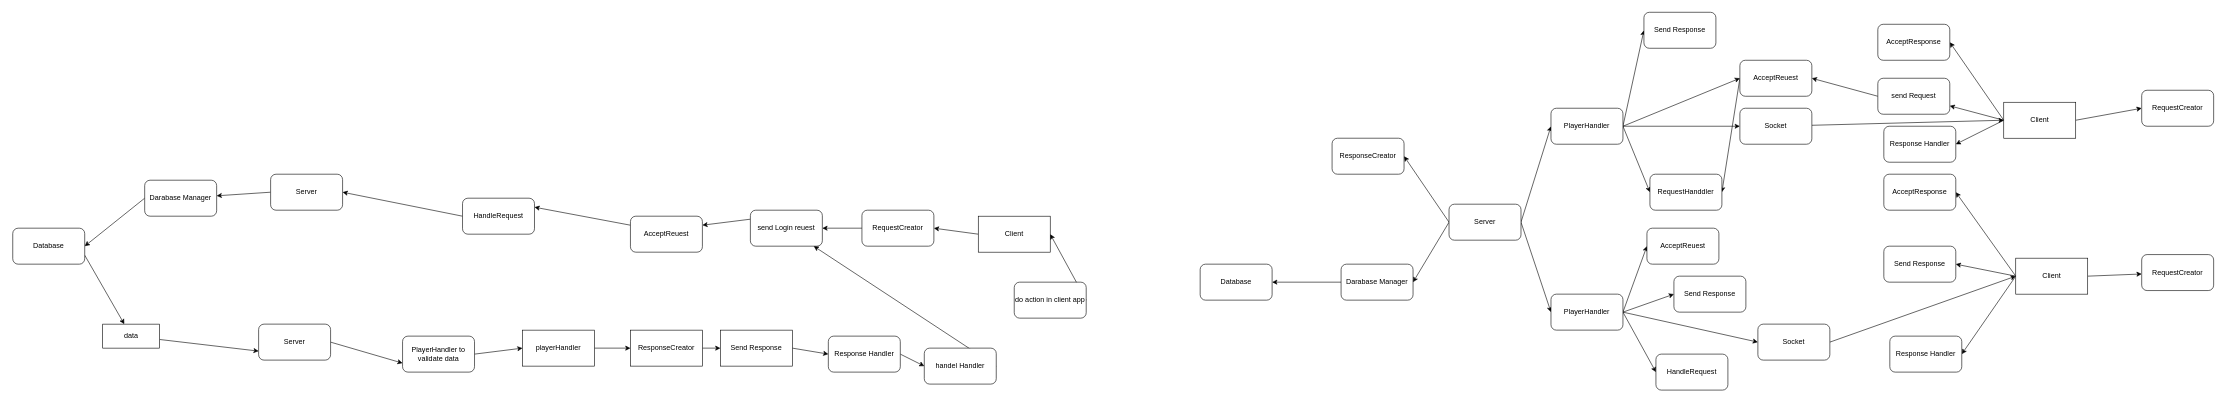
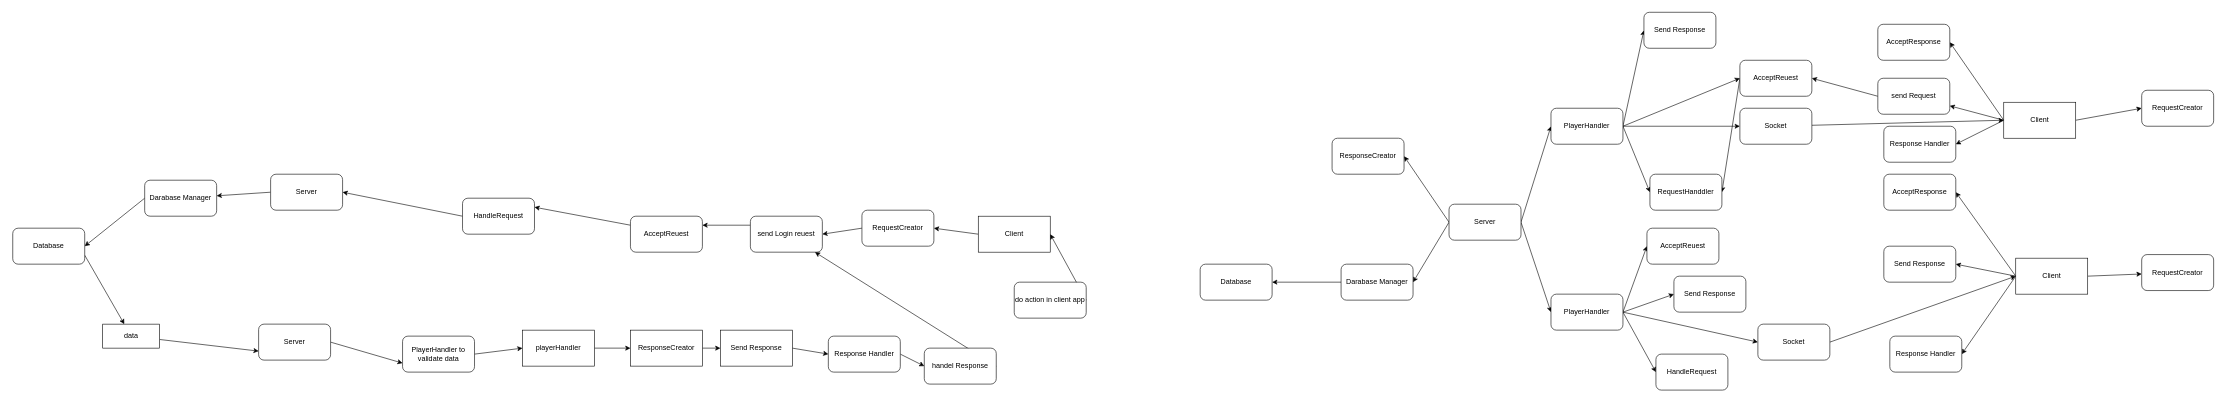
  <mxCell id="0" />
  <mxCell id="1" parent="0" />
  <mxCell id="2" style="edgeStyle=orthogonalEdgeStyle;rounded=0;orthogonalLoop=1;jettySize=auto;html=1;exitX=0;exitY=0.5;exitDx=0;exitDy=0;" parent="1" source="3" target="4" edge="1"><mxGeometry relative="1" as="geometry" /></mxCell>
  <mxCell id="3" value="Darabase Manager" style="rounded=1;whiteSpace=wrap;html=1;" parent="1" vertex="1"><mxGeometry x="2235" y="440" width="120" height="60" as="geometry" /></mxCell>
  <mxCell id="4" value="Database" style="rounded=1;whiteSpace=wrap;html=1;" parent="1" vertex="1"><mxGeometry x="2000" y="440" width="120" height="60" as="geometry" /></mxCell>
  <mxCell id="5" style="edgeStyle=none;rounded=0;orthogonalLoop=1;jettySize=auto;html=1;exitX=0;exitY=0.5;exitDx=0;exitDy=0;entryX=1;entryY=0.5;entryDx=0;entryDy=0;" parent="1" source="9" target="10" edge="1"><mxGeometry relative="1" as="geometry" /></mxCell>
  <mxCell id="6" style="edgeStyle=none;rounded=0;orthogonalLoop=1;jettySize=auto;html=1;exitX=0;exitY=0.5;exitDx=0;exitDy=0;entryX=1;entryY=0.5;entryDx=0;entryDy=0;" parent="1" source="9" target="11" edge="1"><mxGeometry relative="1" as="geometry" /></mxCell>
  <mxCell id="7" style="edgeStyle=none;rounded=0;orthogonalLoop=1;jettySize=auto;html=1;exitX=0;exitY=0.5;exitDx=0;exitDy=0;" parent="1" source="9" target="42" edge="1"><mxGeometry relative="1" as="geometry" /></mxCell>
  <mxCell id="8" style="edgeStyle=none;rounded=0;orthogonalLoop=1;jettySize=auto;html=1;exitX=1;exitY=0.5;exitDx=0;exitDy=0;entryX=0;entryY=0.5;entryDx=0;entryDy=0;" parent="1" source="9" target="48" edge="1"><mxGeometry relative="1" as="geometry" /></mxCell>
  <mxCell id="9" value="Client&lt;br&gt;" style="rounded=0;whiteSpace=wrap;html=1;" parent="1" vertex="1"><mxGeometry x="3340" y="170" width="120" height="60" as="geometry" /></mxCell>
  <mxCell id="10" value="AcceptResponse" style="rounded=1;whiteSpace=wrap;html=1;" parent="1" vertex="1"><mxGeometry x="3130" y="40" width="120" height="60" as="geometry" /></mxCell>
  <mxCell id="11" value="Response Handler" style="rounded=1;whiteSpace=wrap;html=1;" parent="1" vertex="1"><mxGeometry x="3140" y="210" width="120" height="60" as="geometry" /></mxCell>
  <mxCell id="12" style="edgeStyle=none;rounded=0;orthogonalLoop=1;jettySize=auto;html=1;exitX=1;exitY=0.5;exitDx=0;exitDy=0;entryX=0;entryY=0.5;entryDx=0;entryDy=0;" parent="1" source="16" target="28" edge="1"><mxGeometry relative="1" as="geometry" /></mxCell>
  <mxCell id="13" style="edgeStyle=none;rounded=0;orthogonalLoop=1;jettySize=auto;html=1;exitX=0;exitY=0.5;exitDx=0;exitDy=0;entryX=1;entryY=0.5;entryDx=0;entryDy=0;" parent="1" source="16" target="3" edge="1"><mxGeometry relative="1" as="geometry" /></mxCell>
  <mxCell id="14" style="edgeStyle=none;rounded=0;orthogonalLoop=1;jettySize=auto;html=1;exitX=1;exitY=0.5;exitDx=0;exitDy=0;entryX=0;entryY=0.5;entryDx=0;entryDy=0;" parent="1" source="16" target="37" edge="1"><mxGeometry relative="1" as="geometry" /></mxCell>
  <mxCell id="15" style="edgeStyle=none;rounded=0;orthogonalLoop=1;jettySize=auto;html=1;exitX=0;exitY=0.5;exitDx=0;exitDy=0;entryX=1;entryY=0.5;entryDx=0;entryDy=0;" parent="1" source="16" target="50" edge="1"><mxGeometry relative="1" as="geometry" /></mxCell>
  <mxCell id="16" value="Server" style="rounded=1;whiteSpace=wrap;html=1;" parent="1" vertex="1"><mxGeometry x="2415" y="340" width="120" height="60" as="geometry" /></mxCell>
  <mxCell id="17" style="edgeStyle=none;rounded=0;orthogonalLoop=1;jettySize=auto;html=1;exitX=0;exitY=0.5;exitDx=0;exitDy=0;entryX=1;entryY=0.5;entryDx=0;entryDy=0;" parent="1" source="21" target="22" edge="1"><mxGeometry relative="1" as="geometry" /></mxCell>
  <mxCell id="18" style="edgeStyle=none;rounded=0;orthogonalLoop=1;jettySize=auto;html=1;exitX=0;exitY=0.5;exitDx=0;exitDy=0;entryX=1;entryY=0.5;entryDx=0;entryDy=0;" parent="1" source="21" target="23" edge="1"><mxGeometry relative="1" as="geometry" /></mxCell>
  <mxCell id="19" style="edgeStyle=none;rounded=0;orthogonalLoop=1;jettySize=auto;html=1;exitX=0;exitY=0.5;exitDx=0;exitDy=0;entryX=1;entryY=0.5;entryDx=0;entryDy=0;" parent="1" source="21" target="43" edge="1"><mxGeometry relative="1" as="geometry" /></mxCell>
  <mxCell id="20" style="edgeStyle=none;rounded=0;orthogonalLoop=1;jettySize=auto;html=1;exitX=1;exitY=0.5;exitDx=0;exitDy=0;" parent="1" source="21" target="49" edge="1"><mxGeometry relative="1" as="geometry" /></mxCell>
  <mxCell id="21" value="Client&lt;br&gt;" style="rounded=0;whiteSpace=wrap;html=1;" parent="1" vertex="1"><mxGeometry x="3360" y="430" width="120" height="60" as="geometry" /></mxCell>
  <mxCell id="22" value="AcceptResponse" style="rounded=1;whiteSpace=wrap;html=1;" parent="1" vertex="1"><mxGeometry x="3140" y="290" width="120" height="60" as="geometry" /></mxCell>
  <mxCell id="23" value="Response Handler" style="rounded=1;whiteSpace=wrap;html=1;" parent="1" vertex="1"><mxGeometry x="3150" y="560" width="120" height="60" as="geometry" /></mxCell>
  <mxCell id="24" style="edgeStyle=none;rounded=0;orthogonalLoop=1;jettySize=auto;html=1;exitX=1;exitY=0.5;exitDx=0;exitDy=0;entryX=0;entryY=0.5;entryDx=0;entryDy=0;" parent="1" source="28" target="30" edge="1"><mxGeometry relative="1" as="geometry" /></mxCell>
  <mxCell id="25" style="edgeStyle=none;rounded=0;orthogonalLoop=1;jettySize=auto;html=1;exitX=1;exitY=0.5;exitDx=0;exitDy=0;entryX=0;entryY=0.5;entryDx=0;entryDy=0;" parent="1" source="28" target="31" edge="1"><mxGeometry relative="1" as="geometry" /></mxCell>
  <mxCell id="26" style="edgeStyle=none;rounded=0;orthogonalLoop=1;jettySize=auto;html=1;exitX=1;exitY=0.5;exitDx=0;exitDy=0;entryX=0;entryY=0.5;entryDx=0;entryDy=0;" parent="1" source="28" target="32" edge="1"><mxGeometry relative="1" as="geometry" /></mxCell>
  <mxCell id="27" style="edgeStyle=none;rounded=0;orthogonalLoop=1;jettySize=auto;html=1;exitX=1;exitY=0.5;exitDx=0;exitDy=0;entryX=0;entryY=0.5;entryDx=0;entryDy=0;" parent="1" source="28" target="45" edge="1"><mxGeometry relative="1" as="geometry" /></mxCell>
  <mxCell id="28" value="PlayerHandler" style="rounded=1;whiteSpace=wrap;html=1;" parent="1" vertex="1"><mxGeometry x="2585" y="180" width="120" height="60" as="geometry" /></mxCell>
  <mxCell id="29" style="edgeStyle=none;rounded=0;orthogonalLoop=1;jettySize=auto;html=1;exitX=0;exitY=0.5;exitDx=0;exitDy=0;entryX=1;entryY=0.5;entryDx=0;entryDy=0;" parent="1" source="30" target="31" edge="1"><mxGeometry relative="1" as="geometry" /></mxCell>
  <mxCell id="30" value="AcceptReuest" style="rounded=1;whiteSpace=wrap;html=1;" parent="1" vertex="1"><mxGeometry x="2900" y="100" width="120" height="60" as="geometry" /></mxCell>
  <mxCell id="31" value="RequestHanddler" style="rounded=1;whiteSpace=wrap;html=1;" parent="1" vertex="1"><mxGeometry x="2750" y="290" width="120" height="60" as="geometry" /></mxCell>
  <mxCell id="32" value="Send Response" style="rounded=1;whiteSpace=wrap;html=1;" parent="1" vertex="1"><mxGeometry x="2740" y="20" width="120" height="60" as="geometry" /></mxCell>
  <mxCell id="33" style="edgeStyle=none;rounded=0;orthogonalLoop=1;jettySize=auto;html=1;exitX=1;exitY=0.5;exitDx=0;exitDy=0;entryX=0;entryY=0.5;entryDx=0;entryDy=0;" parent="1" source="37" target="38" edge="1"><mxGeometry relative="1" as="geometry" /></mxCell>
  <mxCell id="34" style="edgeStyle=none;rounded=0;orthogonalLoop=1;jettySize=auto;html=1;exitX=1;exitY=0.5;exitDx=0;exitDy=0;entryX=0;entryY=0.5;entryDx=0;entryDy=0;" parent="1" source="37" target="39" edge="1"><mxGeometry relative="1" as="geometry" /></mxCell>
  <mxCell id="35" style="edgeStyle=none;rounded=0;orthogonalLoop=1;jettySize=auto;html=1;exitX=1;exitY=0.5;exitDx=0;exitDy=0;entryX=0;entryY=0.5;entryDx=0;entryDy=0;" parent="1" source="37" target="40" edge="1"><mxGeometry relative="1" as="geometry" /></mxCell>
  <mxCell id="36" style="edgeStyle=none;rounded=0;orthogonalLoop=1;jettySize=auto;html=1;exitX=1;exitY=0.5;exitDx=0;exitDy=0;entryX=0;entryY=0.5;entryDx=0;entryDy=0;" parent="1" source="37" target="47" edge="1"><mxGeometry relative="1" as="geometry" /></mxCell>
  <mxCell id="37" value="PlayerHandler" style="rounded=1;whiteSpace=wrap;html=1;" parent="1" vertex="1"><mxGeometry x="2585" y="490" width="120" height="60" as="geometry" /></mxCell>
  <mxCell id="38" value="AcceptReuest" style="rounded=1;whiteSpace=wrap;html=1;" parent="1" vertex="1"><mxGeometry x="2745" y="380" width="120" height="60" as="geometry" /></mxCell>
  <mxCell id="39" value="Send Response" style="rounded=1;whiteSpace=wrap;html=1;" parent="1" vertex="1"><mxGeometry x="2790" y="460" width="120" height="60" as="geometry" /></mxCell>
  <mxCell id="40" value="HandleRequest" style="rounded=1;whiteSpace=wrap;html=1;" parent="1" vertex="1"><mxGeometry x="2760" y="590" width="120" height="60" as="geometry" /></mxCell>
  <mxCell id="41" style="edgeStyle=none;rounded=0;orthogonalLoop=1;jettySize=auto;html=1;exitX=0;exitY=0.5;exitDx=0;exitDy=0;entryX=1;entryY=0.5;entryDx=0;entryDy=0;" parent="1" source="42" target="30" edge="1"><mxGeometry relative="1" as="geometry" /></mxCell>
  <mxCell id="42" value="send Request" style="rounded=1;whiteSpace=wrap;html=1;" parent="1" vertex="1"><mxGeometry x="3130" y="130" width="120" height="60" as="geometry" /></mxCell>
  <mxCell id="43" value="Send Response" style="rounded=1;whiteSpace=wrap;html=1;" parent="1" vertex="1"><mxGeometry x="3140" y="410" width="120" height="60" as="geometry" /></mxCell>
  <mxCell id="44" style="edgeStyle=none;rounded=0;orthogonalLoop=1;jettySize=auto;html=1;entryX=0;entryY=0.5;entryDx=0;entryDy=0;" parent="1" source="45" target="9" edge="1"><mxGeometry relative="1" as="geometry" /></mxCell>
  <mxCell id="45" value="Socket" style="rounded=1;whiteSpace=wrap;html=1;" parent="1" vertex="1"><mxGeometry x="2900" y="180" width="120" height="60" as="geometry" /></mxCell>
  <mxCell id="46" style="edgeStyle=none;rounded=0;orthogonalLoop=1;jettySize=auto;html=1;exitX=1;exitY=0.5;exitDx=0;exitDy=0;entryX=0;entryY=0.5;entryDx=0;entryDy=0;" parent="1" source="47" target="21" edge="1"><mxGeometry relative="1" as="geometry" /></mxCell>
  <mxCell id="47" value="Socket" style="rounded=1;whiteSpace=wrap;html=1;" parent="1" vertex="1"><mxGeometry x="2930" y="540" width="120" height="60" as="geometry" /></mxCell>
  <mxCell id="48" value="RequestCreator" style="rounded=1;whiteSpace=wrap;html=1;" parent="1" vertex="1"><mxGeometry x="3570" y="150" width="120" height="60" as="geometry" /></mxCell>
  <mxCell id="49" value="RequestCreator" style="rounded=1;whiteSpace=wrap;html=1;" parent="1" vertex="1"><mxGeometry x="3570" y="424" width="120" height="60" as="geometry" /></mxCell>
  <mxCell id="50" value="ResponseCreator" style="rounded=1;whiteSpace=wrap;html=1;" parent="1" vertex="1"><mxGeometry x="2220" y="230" width="120" height="60" as="geometry" /></mxCell>
  <mxCell id="51" style="edgeStyle=none;rounded=0;orthogonalLoop=1;jettySize=auto;html=1;exitX=0;exitY=0.5;exitDx=0;exitDy=0;entryX=1;entryY=0.5;entryDx=0;entryDy=0;" parent="1" source="52" target="60" edge="1"><mxGeometry relative="1" as="geometry" /></mxCell>
  <mxCell id="52" value="Client&lt;br&gt;" style="rounded=0;whiteSpace=wrap;html=1;" parent="1" vertex="1"><mxGeometry x="1630" y="360" width="120" height="60" as="geometry" /></mxCell>
  <mxCell id="53" style="edgeStyle=none;rounded=0;orthogonalLoop=1;jettySize=auto;html=1;exitX=0;exitY=0.25;exitDx=0;exitDy=0;entryX=1;entryY=0.25;entryDx=0;entryDy=0;" parent="1" source="54" target="56" edge="1"><mxGeometry relative="1" as="geometry" /></mxCell>
- <mxCell id="54" value="send Login reuest" style="rounded=1;whiteSpace=wrap;html=1;" parent="1" vertex="1"><mxGeometry x="1250" y="350" width="120" height="60" as="geometry" /></mxCell>
+ <mxCell id="54" value="send Login reuest" style="rounded=1;whiteSpace=wrap;html=1;" parent="1" vertex="1"><mxGeometry x="1250" y="360" width="120" height="60" as="geometry" /></mxCell>
  <mxCell id="55" style="edgeStyle=none;rounded=0;orthogonalLoop=1;jettySize=auto;html=1;exitX=0;exitY=0.25;exitDx=0;exitDy=0;entryX=1;entryY=0.25;entryDx=0;entryDy=0;" parent="1" source="56" target="58" edge="1"><mxGeometry relative="1" as="geometry" /></mxCell>
  <mxCell id="56" value="AcceptReuest" style="rounded=1;whiteSpace=wrap;html=1;" parent="1" vertex="1"><mxGeometry x="1050" y="360" width="120" height="60" as="geometry" /></mxCell>
  <mxCell id="57" style="edgeStyle=none;rounded=0;orthogonalLoop=1;jettySize=auto;html=1;exitX=0;exitY=0.5;exitDx=0;exitDy=0;entryX=1;entryY=0.5;entryDx=0;entryDy=0;" parent="1" source="58" target="62" edge="1"><mxGeometry relative="1" as="geometry" /></mxCell>
  <mxCell id="58" value="HandleRequest" style="rounded=1;whiteSpace=wrap;html=1;" parent="1" vertex="1"><mxGeometry x="770" y="330" width="120" height="60" as="geometry" /></mxCell>
  <mxCell id="59" style="edgeStyle=none;rounded=0;orthogonalLoop=1;jettySize=auto;html=1;exitX=0;exitY=0.5;exitDx=0;exitDy=0;entryX=1;entryY=0.5;entryDx=0;entryDy=0;" parent="1" source="60" target="54" edge="1"><mxGeometry relative="1" as="geometry" /></mxCell>
  <mxCell id="60" value="RequestCreator" style="rounded=1;whiteSpace=wrap;html=1;" parent="1" vertex="1"><mxGeometry x="1436" y="350" width="120" height="60" as="geometry" /></mxCell>
  <mxCell id="61" style="edgeStyle=none;rounded=0;orthogonalLoop=1;jettySize=auto;html=1;exitX=0;exitY=0.5;exitDx=0;exitDy=0;" parent="1" source="62" target="64" edge="1"><mxGeometry relative="1" as="geometry" /></mxCell>
  <mxCell id="62" value="Server" style="rounded=1;whiteSpace=wrap;html=1;" parent="1" vertex="1"><mxGeometry x="450" y="290" width="120" height="60" as="geometry" /></mxCell>
  <mxCell id="63" style="edgeStyle=none;rounded=0;orthogonalLoop=1;jettySize=auto;html=1;exitX=0;exitY=0.5;exitDx=0;exitDy=0;entryX=1;entryY=0.5;entryDx=0;entryDy=0;" parent="1" source="64" target="66" edge="1"><mxGeometry relative="1" as="geometry" /></mxCell>
  <mxCell id="64" value="Darabase Manager" style="rounded=1;whiteSpace=wrap;html=1;" parent="1" vertex="1"><mxGeometry x="240" y="300" width="120" height="60" as="geometry" /></mxCell>
  <mxCell id="65" style="edgeStyle=none;rounded=0;orthogonalLoop=1;jettySize=auto;html=1;exitX=1;exitY=0.75;exitDx=0;exitDy=0;" parent="1" source="66" target="68" edge="1"><mxGeometry relative="1" as="geometry"><mxPoint x="160" y="450" as="targetPoint" /></mxGeometry></mxCell>
  <mxCell id="66" value="Database" style="rounded=1;whiteSpace=wrap;html=1;" parent="1" vertex="1"><mxGeometry x="20" y="380" width="120" height="60" as="geometry" /></mxCell>
  <mxCell id="67" style="edgeStyle=none;rounded=0;orthogonalLoop=1;jettySize=auto;html=1;entryX=0;entryY=0.75;entryDx=0;entryDy=0;" parent="1" source="68" target="72" edge="1"><mxGeometry relative="1" as="geometry" /></mxCell>
  <mxCell id="68" value="data" style="rounded=0;whiteSpace=wrap;html=1;" parent="1" vertex="1"><mxGeometry x="170" y="540" width="95" height="40" as="geometry" /></mxCell>
  <mxCell id="69" style="edgeStyle=none;rounded=0;orthogonalLoop=1;jettySize=auto;html=1;exitX=1;exitY=0.5;exitDx=0;exitDy=0;entryX=0;entryY=0.5;entryDx=0;entryDy=0;" parent="1" source="70" target="76" edge="1"><mxGeometry relative="1" as="geometry" /></mxCell>
  <mxCell id="70" value="PlayerHandler to validate data" style="rounded=1;whiteSpace=wrap;html=1;" parent="1" vertex="1"><mxGeometry x="670" y="560" width="120" height="60" as="geometry" /></mxCell>
  <mxCell id="71" style="edgeStyle=none;rounded=0;orthogonalLoop=1;jettySize=auto;html=1;exitX=1;exitY=0.5;exitDx=0;exitDy=0;entryX=0;entryY=0.75;entryDx=0;entryDy=0;" parent="1" source="72" target="70" edge="1"><mxGeometry relative="1" as="geometry" /></mxCell>
  <mxCell id="72" value="Server" style="rounded=1;whiteSpace=wrap;html=1;" parent="1" vertex="1"><mxGeometry x="430" y="540" width="120" height="60" as="geometry" /></mxCell>
  <mxCell id="73" style="edgeStyle=none;rounded=0;orthogonalLoop=1;jettySize=auto;html=1;exitX=1;exitY=0.5;exitDx=0;exitDy=0;entryX=0;entryY=0.5;entryDx=0;entryDy=0;" parent="1" source="74" target="78" edge="1"><mxGeometry relative="1" as="geometry" /></mxCell>
  <mxCell id="74" value="ResponseCreator" style="rounded=0;whiteSpace=wrap;html=1;" parent="1" vertex="1"><mxGeometry x="1050" y="550" width="120" height="60" as="geometry" /></mxCell>
  <mxCell id="75" style="edgeStyle=none;rounded=0;orthogonalLoop=1;jettySize=auto;html=1;exitX=1;exitY=0.5;exitDx=0;exitDy=0;entryX=0;entryY=0.5;entryDx=0;entryDy=0;" parent="1" source="76" target="74" edge="1"><mxGeometry relative="1" as="geometry" /></mxCell>
  <mxCell id="76" value="playerHandler" style="rounded=0;whiteSpace=wrap;html=1;" parent="1" vertex="1"><mxGeometry x="870" y="550" width="120" height="60" as="geometry" /></mxCell>
  <mxCell id="77" style="edgeStyle=none;rounded=0;orthogonalLoop=1;jettySize=auto;html=1;exitX=1;exitY=0.5;exitDx=0;exitDy=0;entryX=0;entryY=0.5;entryDx=0;entryDy=0;" parent="1" source="78" target="80" edge="1"><mxGeometry relative="1" as="geometry" /></mxCell>
  <mxCell id="78" value="Send Response" style="rounded=0;whiteSpace=wrap;html=1;" parent="1" vertex="1"><mxGeometry x="1200" y="550" width="120" height="60" as="geometry" /></mxCell>
  <mxCell id="79" style="edgeStyle=none;rounded=0;orthogonalLoop=1;jettySize=auto;html=1;exitX=1;exitY=0.5;exitDx=0;exitDy=0;entryX=0;entryY=0.5;entryDx=0;entryDy=0;" parent="1" source="80" target="82" edge="1"><mxGeometry relative="1" as="geometry" /></mxCell>
  <mxCell id="80" value="Response Handler" style="rounded=1;whiteSpace=wrap;html=1;" parent="1" vertex="1"><mxGeometry x="1380" y="560" width="120" height="60" as="geometry" /></mxCell>
  <mxCell id="81" style="edgeStyle=none;rounded=0;orthogonalLoop=1;jettySize=auto;html=1;exitX=1;exitY=0.5;exitDx=0;exitDy=0;" parent="1" source="82" target="54" edge="1"><mxGeometry relative="1" as="geometry" /></mxCell>
- <mxCell id="82" value="handel Handler" style="rounded=1;whiteSpace=wrap;html=1;" parent="1" vertex="1"><mxGeometry x="1540" y="580" width="120" height="60" as="geometry" /></mxCell>
+ <mxCell id="82" value="handel Response" style="rounded=1;whiteSpace=wrap;html=1;" parent="1" vertex="1"><mxGeometry x="1540" y="580" width="120" height="60" as="geometry" /></mxCell>
  <mxCell id="83" style="edgeStyle=none;rounded=0;orthogonalLoop=1;jettySize=auto;html=1;exitX=1;exitY=0.5;exitDx=0;exitDy=0;entryX=1;entryY=0.5;entryDx=0;entryDy=0;" parent="1" source="84" target="52" edge="1"><mxGeometry relative="1" as="geometry" /></mxCell>
  <mxCell id="84" value="do action in client app" style="rounded=1;whiteSpace=wrap;html=1;" parent="1" vertex="1"><mxGeometry x="1690" y="470" width="120" height="60" as="geometry" /></mxCell>
